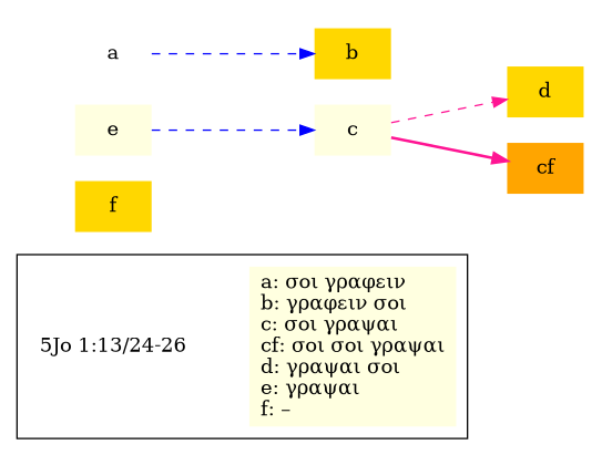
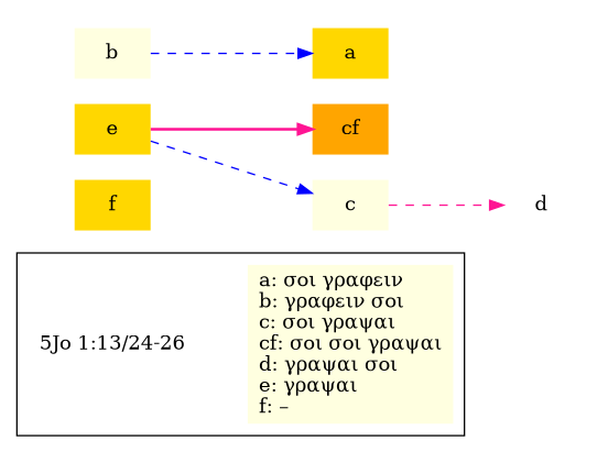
  digraph {
    rankdir=LR
    node [fillcolor=lightyellow shape=plaintext style=filled]
    edge [style=dashed color=blue]
    n1 [fillcolor=white label="5Jo 1:13/24-26"]
    n2 [label="a: σοι γραφειν\lb: γραφειν σοι\lc: σοι γραψαι\lcf: σοι σοι γραψαι\ld: γραψαι σοι\le: γραψαι\lf: –\l"]
-   n3 [fillcolor=white label=a]
-   n4 [fillcolor=gold label=b]
+   n3 [fillcolor=gold label=a]
+   n4 [label=b]
    n5 [label=c]
    n6 [fillcolor=orange label=cf]
-   n7 [fillcolor=gold label=d]
-   n8 [label=e]
+   n7 [fillcolor=white label=d]
+   n8 [fillcolor=gold label=e]
    n9 [fillcolor=gold label=f]
    subgraph cluster_1 {
      n1
      n2
    }
    subgraph cluster_2 {
      style=invis
      n3
      n4
      n5
      n6
      n7
      n8
      n9
    }
    n1 -> n2 [style=invis color=""]
-   n3 -> n4
-   n5 -> n6 [color=deeppink style=bold]
+   n4 -> n3
+   n8 -> n6 [color=deeppink style=bold]
    n5 -> n7 [color=deeppink]
    n8 -> n5
  }
